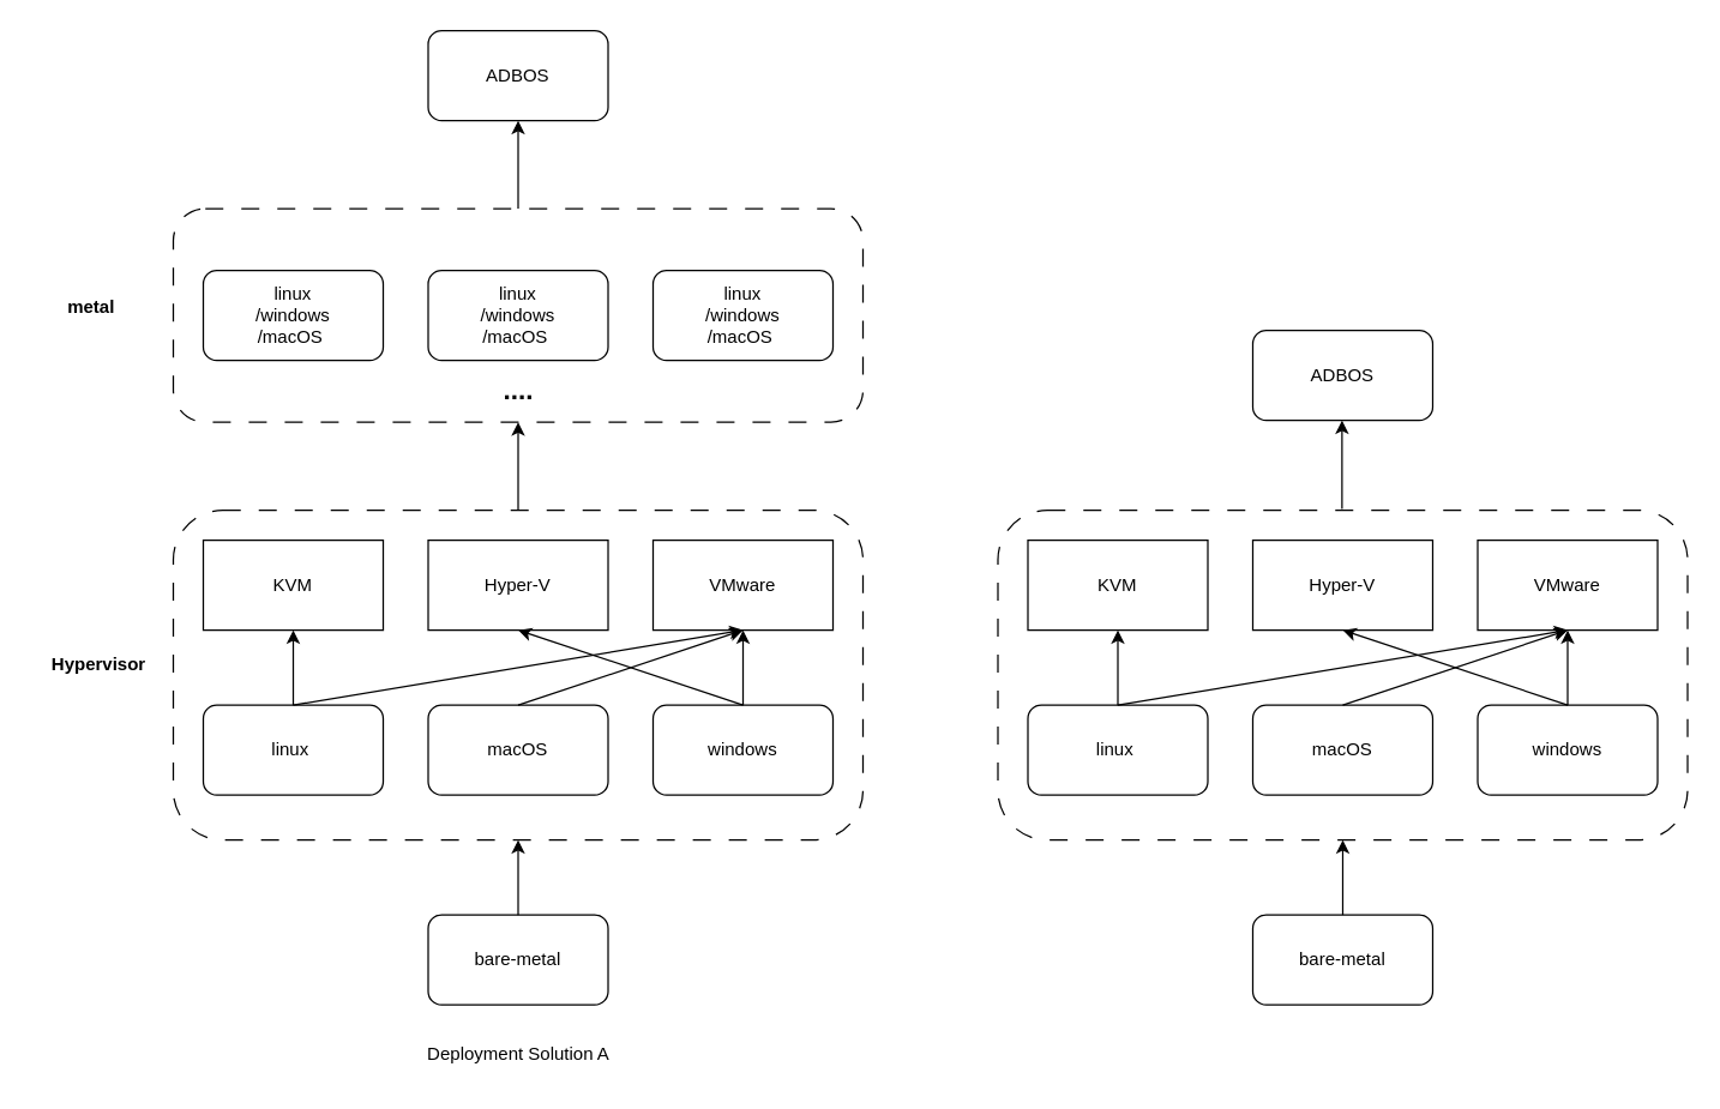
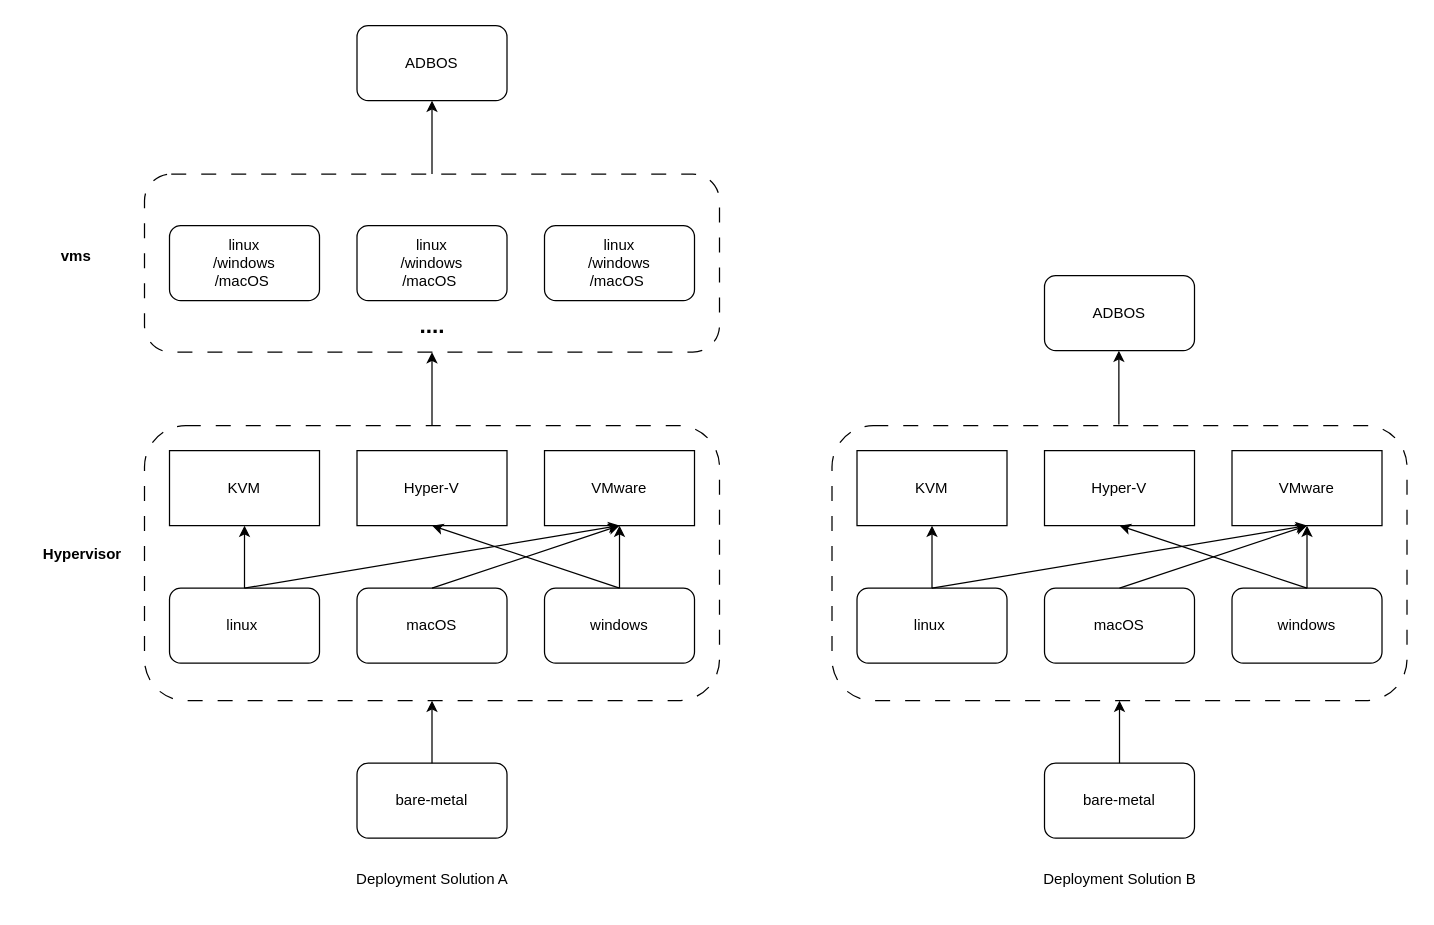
  <mxCell id="0" />
  <mxCell id="1" parent="0" />
  <mxCell id="2" value="" style="rounded=1;whiteSpace=wrap;html=1;dashed=1;dashPattern=12 12;fillColor=none;" vertex="1" parent="1"><mxGeometry x="115" y="138.75" width="460" height="142.5" as="geometry" /></mxCell>
  <mxCell id="3" value="" style="rounded=1;whiteSpace=wrap;html=1;dashed=1;dashPattern=12 12;fillColor=none;" vertex="1" parent="1"><mxGeometry x="115" y="340" width="460" height="220" as="geometry" /></mxCell>
  <mxCell id="4" value="bare-metal" style="rounded=1;whiteSpace=wrap;html=1;" vertex="1" parent="1"><mxGeometry x="285" y="610" width="120" height="60" as="geometry" /></mxCell>
  <mxCell id="5" value="linux&amp;nbsp;" style="rounded=1;whiteSpace=wrap;html=1;" vertex="1" parent="1"><mxGeometry x="135" y="470" width="120" height="60" as="geometry" /></mxCell>
  <mxCell id="6" value="windows" style="rounded=1;whiteSpace=wrap;html=1;" vertex="1" parent="1"><mxGeometry x="435" y="470" width="120" height="60" as="geometry" /></mxCell>
  <mxCell id="7" value="macOS" style="rounded=1;whiteSpace=wrap;html=1;" vertex="1" parent="1"><mxGeometry x="285" y="470" width="120" height="60" as="geometry" /></mxCell>
  <mxCell id="8" value="KVM" style="rounded=0;whiteSpace=wrap;html=1;" vertex="1" parent="1"><mxGeometry x="135" y="360" width="120" height="60" as="geometry" /></mxCell>
  <mxCell id="9" value="VMware" style="rounded=0;whiteSpace=wrap;html=1;" vertex="1" parent="1"><mxGeometry x="435" y="360" width="120" height="60" as="geometry" /></mxCell>
  <mxCell id="10" value="Hyper-V" style="rounded=0;whiteSpace=wrap;html=1;" vertex="1" parent="1"><mxGeometry x="285" y="360" width="120" height="60" as="geometry" /></mxCell>
  <mxCell id="11" value="linux&lt;br&gt;/windows&lt;br&gt;/macOS&amp;nbsp;" style="rounded=1;whiteSpace=wrap;html=1;" vertex="1" parent="1"><mxGeometry x="135" y="180" width="120" height="60" as="geometry" /></mxCell>
  <mxCell id="12" value="linux&lt;br style=&quot;border-color: var(--border-color);&quot;&gt;/windows&lt;br style=&quot;border-color: var(--border-color);&quot;&gt;/macOS&amp;nbsp;" style="rounded=1;whiteSpace=wrap;html=1;" vertex="1" parent="1"><mxGeometry x="285" y="180" width="120" height="60" as="geometry" /></mxCell>
  <mxCell id="13" value="linux&lt;br style=&quot;border-color: var(--border-color);&quot;&gt;/windows&lt;br style=&quot;border-color: var(--border-color);&quot;&gt;/macOS&amp;nbsp;" style="rounded=1;whiteSpace=wrap;html=1;" vertex="1" parent="1"><mxGeometry x="435" y="180" width="120" height="60" as="geometry" /></mxCell>
  <mxCell id="14" value="&lt;b&gt;&lt;font style=&quot;font-size: 18px;&quot;&gt;....&lt;/font&gt;&lt;/b&gt;" style="text;html=1;align=center;verticalAlign=middle;resizable=0;points=[];autosize=1;strokeColor=none;fillColor=none;" vertex="1" parent="1"><mxGeometry x="325" y="240" width="40" height="40" as="geometry" /></mxCell>
  <mxCell id="15" value="ADBOS" style="rounded=1;whiteSpace=wrap;html=1;" vertex="1" parent="1"><mxGeometry x="285" y="20" width="120" height="60" as="geometry" /></mxCell>
  <mxCell id="16" value="" style="endArrow=classic;html=1;rounded=0;exitX=0.5;exitY=0;exitDx=0;exitDy=0;entryX=0.5;entryY=1;entryDx=0;entryDy=0;" edge="1" parent="1" source="5" target="8"><mxGeometry width="50" height="50" relative="1" as="geometry"><mxPoint x="585" y="390" as="sourcePoint" /><mxPoint x="635" y="340" as="targetPoint" /></mxGeometry></mxCell>
  <mxCell id="17" value="" style="endArrow=classic;html=1;rounded=0;exitX=0.5;exitY=0;exitDx=0;exitDy=0;entryX=0.5;entryY=1;entryDx=0;entryDy=0;" edge="1" parent="1" source="5" target="9"><mxGeometry width="50" height="50" relative="1" as="geometry"><mxPoint x="585" y="390" as="sourcePoint" /><mxPoint x="635" y="340" as="targetPoint" /></mxGeometry></mxCell>
  <mxCell id="18" value="" style="endArrow=classic;html=1;rounded=0;exitX=0.5;exitY=0;exitDx=0;exitDy=0;entryX=0.5;entryY=1;entryDx=0;entryDy=0;" edge="1" parent="1" source="7" target="9"><mxGeometry width="50" height="50" relative="1" as="geometry"><mxPoint x="585" y="390" as="sourcePoint" /><mxPoint x="635" y="340" as="targetPoint" /></mxGeometry></mxCell>
  <mxCell id="19" value="" style="endArrow=classic;html=1;rounded=0;exitX=0.5;exitY=0;exitDx=0;exitDy=0;entryX=0.5;entryY=1;entryDx=0;entryDy=0;" edge="1" parent="1" source="6" target="10"><mxGeometry width="50" height="50" relative="1" as="geometry"><mxPoint x="585" y="390" as="sourcePoint" /><mxPoint x="635" y="340" as="targetPoint" /></mxGeometry></mxCell>
  <mxCell id="20" value="" style="endArrow=classic;html=1;rounded=0;exitX=0.5;exitY=0;exitDx=0;exitDy=0;entryX=0.5;entryY=1;entryDx=0;entryDy=0;" edge="1" parent="1" source="6" target="9"><mxGeometry width="50" height="50" relative="1" as="geometry"><mxPoint x="585" y="390" as="sourcePoint" /><mxPoint x="635" y="340" as="targetPoint" /></mxGeometry></mxCell>
  <mxCell id="21" value="" style="endArrow=classic;html=1;rounded=0;exitX=0.5;exitY=0;exitDx=0;exitDy=0;entryX=0.5;entryY=1;entryDx=0;entryDy=0;" edge="1" parent="1" source="4" target="3"><mxGeometry width="50" height="50" relative="1" as="geometry"><mxPoint x="585" y="390" as="sourcePoint" /><mxPoint x="635" y="340" as="targetPoint" /></mxGeometry></mxCell>
  <mxCell id="22" value="" style="endArrow=classic;html=1;rounded=0;exitX=0.5;exitY=0;exitDx=0;exitDy=0;entryX=0.5;entryY=1;entryDx=0;entryDy=0;" edge="1" parent="1" source="3" target="2"><mxGeometry width="50" height="50" relative="1" as="geometry"><mxPoint x="585" y="390" as="sourcePoint" /><mxPoint x="635" y="340" as="targetPoint" /></mxGeometry></mxCell>
  <mxCell id="23" value="" style="endArrow=classic;html=1;rounded=0;exitX=0.5;exitY=0;exitDx=0;exitDy=0;entryX=0.5;entryY=1;entryDx=0;entryDy=0;" edge="1" parent="1" source="2" target="15"><mxGeometry width="50" height="50" relative="1" as="geometry"><mxPoint x="585" y="290" as="sourcePoint" /><mxPoint x="635" y="240" as="targetPoint" /></mxGeometry></mxCell>
  <mxCell id="24" value="" style="rounded=1;whiteSpace=wrap;html=1;dashed=1;dashPattern=12 12;fillColor=none;" vertex="1" parent="1"><mxGeometry x="665" y="340" width="460" height="220" as="geometry" /></mxCell>
  <mxCell id="25" value="bare-metal" style="rounded=1;whiteSpace=wrap;html=1;" vertex="1" parent="1"><mxGeometry x="835" y="610" width="120" height="60" as="geometry" /></mxCell>
  <mxCell id="26" value="linux&amp;nbsp;" style="rounded=1;whiteSpace=wrap;html=1;" vertex="1" parent="1"><mxGeometry x="685" y="470" width="120" height="60" as="geometry" /></mxCell>
  <mxCell id="27" value="windows" style="rounded=1;whiteSpace=wrap;html=1;" vertex="1" parent="1"><mxGeometry x="985" y="470" width="120" height="60" as="geometry" /></mxCell>
  <mxCell id="28" value="macOS" style="rounded=1;whiteSpace=wrap;html=1;" vertex="1" parent="1"><mxGeometry x="835" y="470" width="120" height="60" as="geometry" /></mxCell>
  <mxCell id="29" value="KVM" style="rounded=0;whiteSpace=wrap;html=1;" vertex="1" parent="1"><mxGeometry x="685" y="360" width="120" height="60" as="geometry" /></mxCell>
  <mxCell id="30" value="VMware" style="rounded=0;whiteSpace=wrap;html=1;" vertex="1" parent="1"><mxGeometry x="985" y="360" width="120" height="60" as="geometry" /></mxCell>
  <mxCell id="31" value="Hyper-V" style="rounded=0;whiteSpace=wrap;html=1;" vertex="1" parent="1"><mxGeometry x="835" y="360" width="120" height="60" as="geometry" /></mxCell>
  <mxCell id="32" value="" style="endArrow=classic;html=1;rounded=0;exitX=0.5;exitY=0;exitDx=0;exitDy=0;entryX=0.5;entryY=1;entryDx=0;entryDy=0;" edge="1" parent="1" source="26" target="29"><mxGeometry width="50" height="50" relative="1" as="geometry"><mxPoint x="1135" y="390" as="sourcePoint" /><mxPoint x="1185" y="340" as="targetPoint" /></mxGeometry></mxCell>
  <mxCell id="33" value="" style="endArrow=classic;html=1;rounded=0;exitX=0.5;exitY=0;exitDx=0;exitDy=0;entryX=0.5;entryY=1;entryDx=0;entryDy=0;" edge="1" parent="1" source="26" target="30"><mxGeometry width="50" height="50" relative="1" as="geometry"><mxPoint x="1135" y="390" as="sourcePoint" /><mxPoint x="1185" y="340" as="targetPoint" /></mxGeometry></mxCell>
  <mxCell id="34" value="" style="endArrow=classic;html=1;rounded=0;exitX=0.5;exitY=0;exitDx=0;exitDy=0;entryX=0.5;entryY=1;entryDx=0;entryDy=0;" edge="1" parent="1" source="28" target="30"><mxGeometry width="50" height="50" relative="1" as="geometry"><mxPoint x="1135" y="390" as="sourcePoint" /><mxPoint x="1185" y="340" as="targetPoint" /></mxGeometry></mxCell>
  <mxCell id="35" value="" style="endArrow=classic;html=1;rounded=0;exitX=0.5;exitY=0;exitDx=0;exitDy=0;entryX=0.5;entryY=1;entryDx=0;entryDy=0;" edge="1" parent="1" source="27" target="31"><mxGeometry width="50" height="50" relative="1" as="geometry"><mxPoint x="1135" y="390" as="sourcePoint" /><mxPoint x="1185" y="340" as="targetPoint" /></mxGeometry></mxCell>
  <mxCell id="36" value="" style="endArrow=classic;html=1;rounded=0;exitX=0.5;exitY=0;exitDx=0;exitDy=0;entryX=0.5;entryY=1;entryDx=0;entryDy=0;" edge="1" parent="1" source="27" target="30"><mxGeometry width="50" height="50" relative="1" as="geometry"><mxPoint x="1135" y="390" as="sourcePoint" /><mxPoint x="1185" y="340" as="targetPoint" /></mxGeometry></mxCell>
  <mxCell id="37" value="" style="endArrow=classic;html=1;rounded=0;exitX=0.5;exitY=0;exitDx=0;exitDy=0;entryX=0.5;entryY=1;entryDx=0;entryDy=0;" edge="1" parent="1" source="25" target="24"><mxGeometry width="50" height="50" relative="1" as="geometry"><mxPoint x="1135" y="390" as="sourcePoint" /><mxPoint x="1185" y="340" as="targetPoint" /></mxGeometry></mxCell>
  <mxCell id="38" value="" style="endArrow=classic;html=1;rounded=0;exitX=0.5;exitY=0;exitDx=0;exitDy=0;entryX=0.5;entryY=1;entryDx=0;entryDy=0;" edge="1" parent="1"><mxGeometry width="50" height="50" relative="1" as="geometry"><mxPoint x="894.5" y="339" as="sourcePoint" /><mxPoint x="894.5" y="280" as="targetPoint" /></mxGeometry></mxCell>
  <mxCell id="39" value="ADBOS" style="rounded=1;whiteSpace=wrap;html=1;" vertex="1" parent="1"><mxGeometry x="835" y="220" width="120" height="60" as="geometry" /></mxCell>
  <mxCell id="40" value="&lt;b&gt;Hypervisor&lt;/b&gt;" style="text;html=1;align=center;verticalAlign=middle;resizable=0;points=[];autosize=1;strokeColor=none;fillColor=none;" vertex="1" parent="1"><mxGeometry x="20" y="428" width="90" height="30" as="geometry" /></mxCell>
- <mxCell id="41" value="&lt;b&gt;metal&lt;/b&gt;" style="text;html=1;align=center;verticalAlign=middle;resizable=0;points=[];autosize=1;strokeColor=none;fillColor=none;" vertex="1" parent="1"><mxGeometry x="35" y="190" width="50" height="30" as="geometry" /></mxCell>
+ <mxCell id="41" value="&lt;b&gt;vms&lt;/b&gt;" style="text;html=1;align=center;verticalAlign=middle;resizable=0;points=[];autosize=1;strokeColor=none;fillColor=none;" vertex="1" parent="1"><mxGeometry x="35" y="190" width="50" height="30" as="geometry" /></mxCell>
  <mxCell id="42" value="Deployment Solution A" style="text;html=1;align=center;verticalAlign=middle;resizable=0;points=[];autosize=1;strokeColor=none;fillColor=none;" vertex="1" parent="1"><mxGeometry x="275" y="688" width="140" height="30" as="geometry" /></mxCell>
+ <mxCell id="43" value="Deployment Solution B" style="text;html=1;align=center;verticalAlign=middle;resizable=0;points=[];autosize=1;strokeColor=none;fillColor=none;" vertex="1" parent="1"><mxGeometry x="820" y="688" width="150" height="30" as="geometry" /></mxCell>
